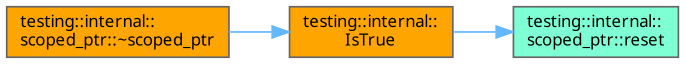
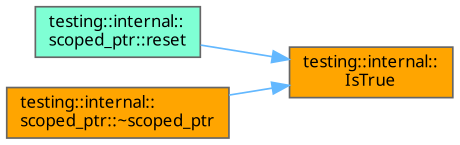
  digraph {
    fontname="Noto Sans"
    rankdir=RL
    node [color=grey40 fillcolor=orange fontname="Noto Sans" fontsize=10 shape=box style=filled]
    edge [color=steelblue1 dir=back fontname="Noto Sans" fontsize=10 labelfontname=Helvetica labelfontsize=10 style=solid]
    n1 [color=gray40 fontcolor=black height=0.2 label="testing::internal::\lIsTrue" width=0.4]
    n2 [fillcolor=aquamarine height=0.2 label="testing::internal::\lscoped_ptr::reset" width=0.4]
    n3 [height=0.2 label="testing::internal::\lscoped_ptr::~scoped_ptr" width=0.4]
-   n2 -> n1
+   n1 -> n2
    n1 -> n3
  }
